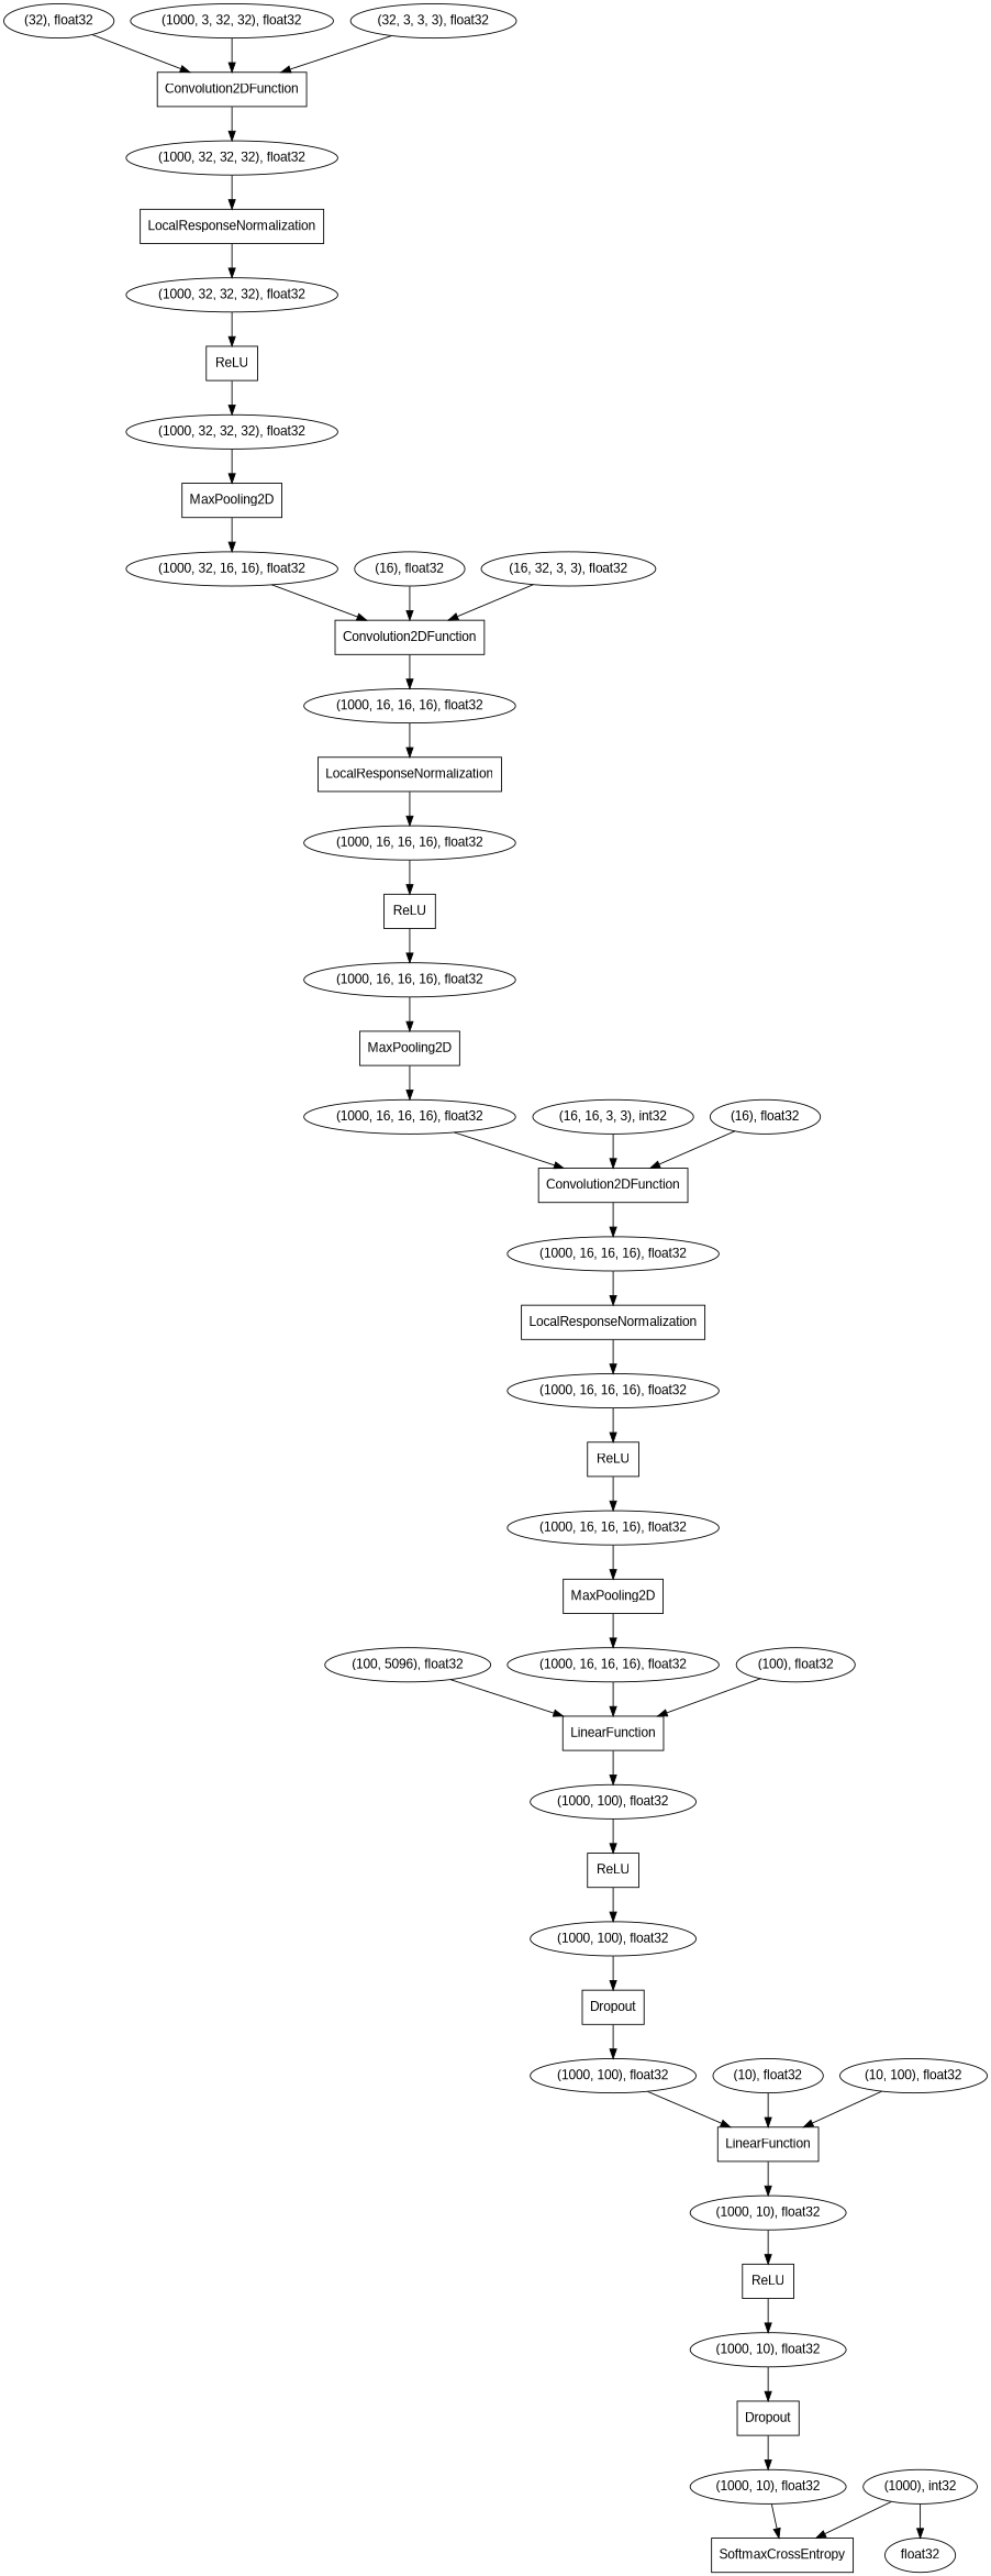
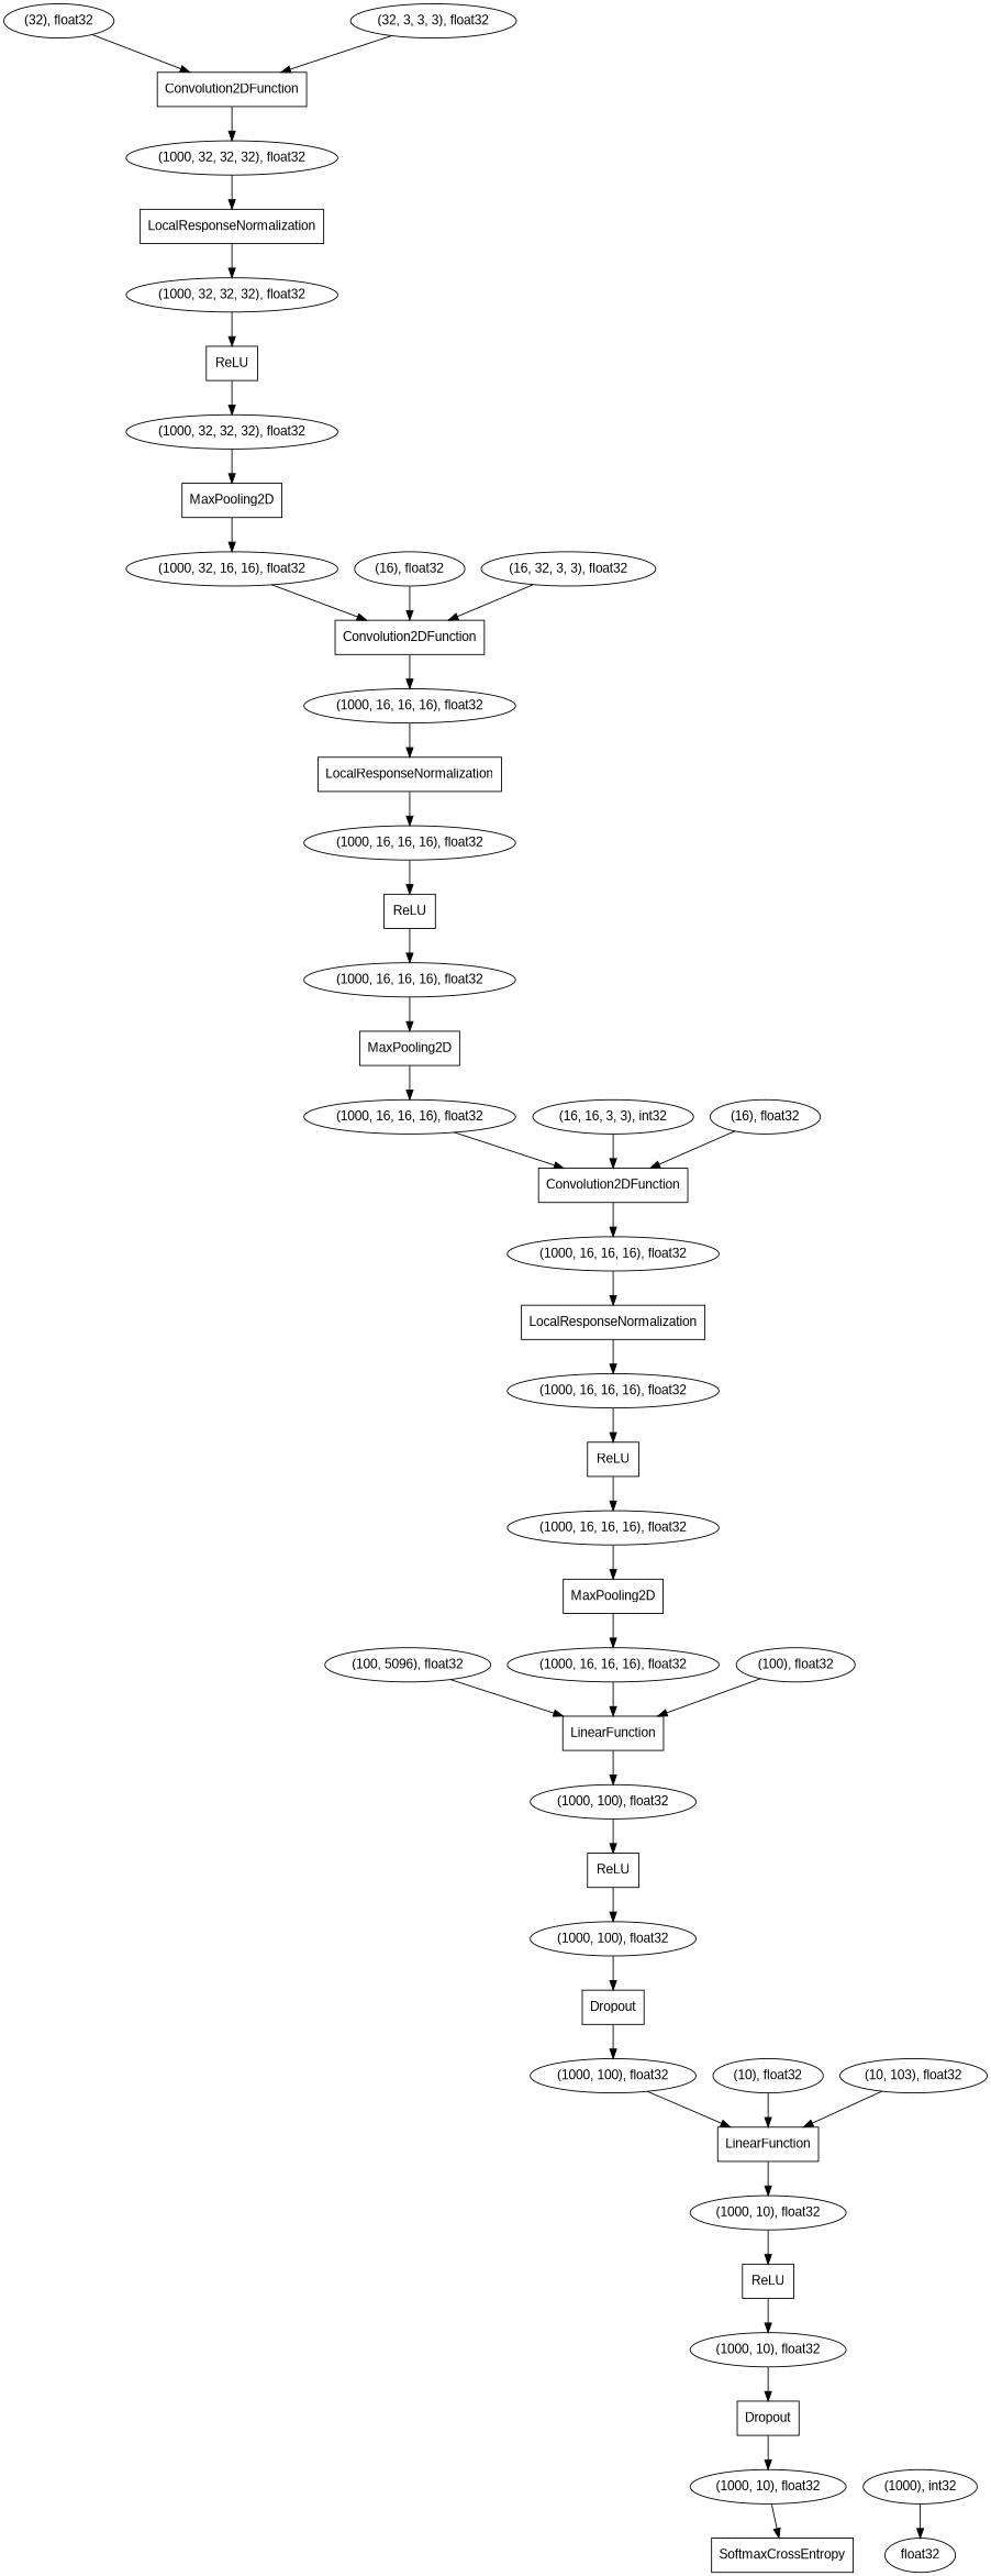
  digraph {
    fontname="Liberation Sans"
    node [fontname="Liberation Sans" shape=oval]
    edge [fontname="Liberation Sans"]
    n1 [label=SoftmaxCrossEntropy shape=box]
    n2 [label=float32]
    n3 [label=Dropout shape=box]
    n4 [label="(1000, 100), float32"]
    n5 [label=LinearFunction shape=box]
    n6 [label=MaxPooling2D shape=box]
    n7 [label="(1000, 16, 16, 16), float32"]
    n8 [label=Convolution2DFunction shape=box]
    n9 [label="(10), float32"]
    n10 [label="(1000, 10), float32"]
    n11 [label="(1000, 10), float32"]
    n12 [label=Dropout shape=box]
    n13 [label="(1000, 10), float32"]
    n14 [label=MaxPooling2D shape=box]
    n15 [label="(1000, 32, 16, 16), float32"]
    n16 [label=Convolution2DFunction shape=box]
    n17 [label="(32), float32"]
    n18 [label=Convolution2DFunction shape=box]
    n19 [label="(1000, 32, 32, 32), float32"]
    n20 [label="(100, 5096), float32"]
    n21 [label=LinearFunction shape=box]
    n22 [label="(1000, 100), float32"]
    n23 [label="(16, 16, 3, 3), int32"]
    n24 [label="(1000, 16, 16, 16), float32"]
    n25 [label="(16), float32"]
    n26 [label="(1000, 16, 16, 16), float32"]
    n27 [label=ReLU shape=box]
    n28 [label="(1000, 100), float32"]
    n29 [label="(1000, 16, 16, 16), float32"]
    n30 [label=ReLU shape=box]
    n31 [label="(1000, 16, 16, 16), float32"]
    n32 [label=ReLU shape=box]
    n33 [label="(1000, 32, 32, 32), float32"]
    n34 [label=MaxPooling2D shape=box]
    n35 [label="(1000, 16, 16, 16), float32"]
    n36 [label=ReLU shape=box]
    n37 [label="(1000, 16, 16, 16), float32"]
    n38 [label=ReLU shape=box]
    n39 [label="(1000, 16, 16, 16), float32"]
    n40 [label=LocalResponseNormalization shape=box]
    n41 [label=LocalResponseNormalization shape=box]
    n42 [label=LocalResponseNormalization shape=box]
    n43 [label="(1000, 32, 32, 32), float32"]
    n44 [label="(16), float32"]
-   n45 [label="(1000, 3, 32, 32), float32"]
    n46 [label="(100), float32"]
    n47 [label="(16, 32, 3, 3), float32"]
    n48 [label="(32, 3, 3, 3), float32"]
-   n49 [label="(10, 100), float32"]
+   n49 [label="(10, 103), float32"]
    n50 [label="(1000), int32"]
    n3 -> n4
    n4 -> n5
    n5 -> n10
    n6 -> n7
    n7 -> n8
    n8 -> n24
    n9 -> n5
    n10 -> n36
    n11 -> n12
    n12 -> n13
    n13 -> n1
    n14 -> n15
    n15 -> n16
    n16 -> n26
    n17 -> n18
    n18 -> n19
    n19 -> n41
    n20 -> n21
    n21 -> n22
    n22 -> n27
    n23 -> n8
    n24 -> n42
    n25 -> n16
    n26 -> n40
    n27 -> n28
    n28 -> n3
    n29 -> n30
    n30 -> n31
    n31 -> n34
    n32 -> n33
    n33 -> n14
    n34 -> n35
    n35 -> n21
    n36 -> n11
    n37 -> n38
    n38 -> n39
    n39 -> n6
    n40 -> n37
    n41 -> n43
    n42 -> n29
    n43 -> n32
    n44 -> n8
-   n45 -> n18
    n46 -> n21
    n47 -> n16
    n48 -> n18
    n49 -> n5
-   n50 -> n1
    n50 -> n2
  }
